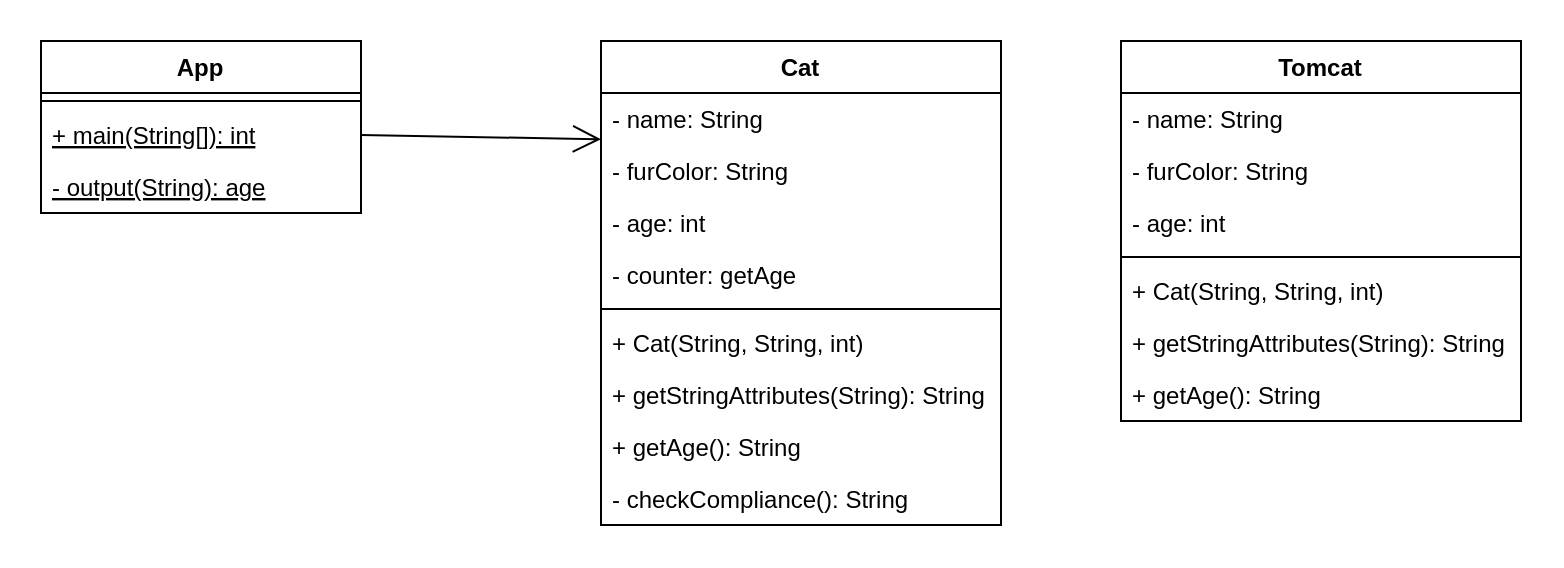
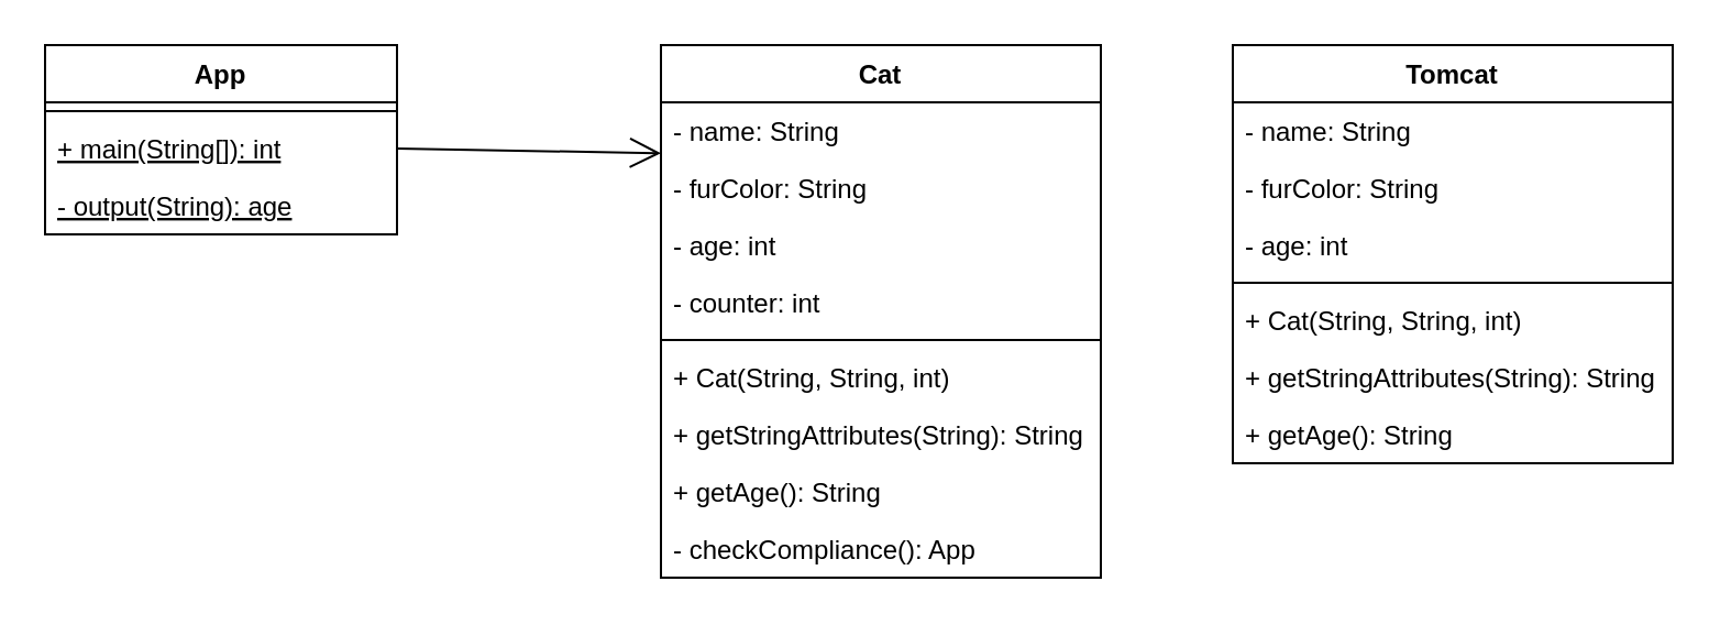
  <mxCell id="0" />
  <mxCell id="1" parent="0" />
  <mxCell id="2" value="Cat" style="swimlane;fontStyle=1;align=center;verticalAlign=top;childLayout=stackLayout;horizontal=1;startSize=26;horizontalStack=0;resizeParent=1;resizeParentMax=0;resizeLast=0;collapsible=1;marginBottom=0;" parent="1" vertex="1"><mxGeometry x="300" y="20" width="200" height="242" as="geometry" /></mxCell>
  <mxCell id="3" value="- name: String" style="text;strokeColor=none;fillColor=none;align=left;verticalAlign=top;spacingLeft=4;spacingRight=4;overflow=hidden;rotatable=0;points=[[0,0.5],[1,0.5]];portConstraint=eastwest;" parent="2" vertex="1"><mxGeometry y="26" width="200" height="26" as="geometry" /></mxCell>
  <mxCell id="4" value="- furColor: String" style="text;strokeColor=none;fillColor=none;align=left;verticalAlign=top;spacingLeft=4;spacingRight=4;overflow=hidden;rotatable=0;points=[[0,0.5],[1,0.5]];portConstraint=eastwest;" parent="2" vertex="1"><mxGeometry y="52" width="200" height="26" as="geometry" /></mxCell>
  <mxCell id="5" value="- age: int" style="text;strokeColor=none;fillColor=none;align=left;verticalAlign=top;spacingLeft=4;spacingRight=4;overflow=hidden;rotatable=0;points=[[0,0.5],[1,0.5]];portConstraint=eastwest;" parent="2" vertex="1"><mxGeometry y="78" width="200" height="26" as="geometry" /></mxCell>
- <mxCell id="6" value="- counter: getAge" style="text;strokeColor=none;fillColor=none;align=left;verticalAlign=top;spacingLeft=4;spacingRight=4;overflow=hidden;rotatable=0;points=[[0,0.5],[1,0.5]];portConstraint=eastwest;" vertex="1" parent="2"><mxGeometry y="104" width="200" height="26" as="geometry" /></mxCell>
+ <mxCell id="6" value="- counter: int" style="text;strokeColor=none;fillColor=none;align=left;verticalAlign=top;spacingLeft=4;spacingRight=4;overflow=hidden;rotatable=0;points=[[0,0.5],[1,0.5]];portConstraint=eastwest;" vertex="1" parent="2"><mxGeometry y="104" width="200" height="26" as="geometry" /></mxCell>
  <mxCell id="7" value="" style="line;strokeWidth=1;fillColor=none;align=left;verticalAlign=middle;spacingTop=-1;spacingLeft=3;spacingRight=3;rotatable=0;labelPosition=right;points=[];portConstraint=eastwest;strokeColor=inherit;" parent="2" vertex="1"><mxGeometry y="130" width="200" height="8" as="geometry" /></mxCell>
  <mxCell id="8" value="+ Cat(String, String, int)" style="text;strokeColor=none;fillColor=none;align=left;verticalAlign=top;spacingLeft=4;spacingRight=4;overflow=hidden;rotatable=0;points=[[0,0.5],[1,0.5]];portConstraint=eastwest;" parent="2" vertex="1"><mxGeometry y="138" width="200" height="26" as="geometry" /></mxCell>
  <mxCell id="9" value="+ getStringAttributes(String): String" style="text;strokeColor=none;fillColor=none;align=left;verticalAlign=top;spacingLeft=4;spacingRight=4;overflow=hidden;rotatable=0;points=[[0,0.5],[1,0.5]];portConstraint=eastwest;" parent="2" vertex="1"><mxGeometry y="164" width="200" height="26" as="geometry" /></mxCell>
  <mxCell id="10" value="+ getAge(): String" style="text;strokeColor=none;fillColor=none;align=left;verticalAlign=top;spacingLeft=4;spacingRight=4;overflow=hidden;rotatable=0;points=[[0,0.5],[1,0.5]];portConstraint=eastwest;" parent="2" vertex="1"><mxGeometry y="190" width="200" height="26" as="geometry" /></mxCell>
- <mxCell id="11" value="- checkCompliance(): String" style="text;strokeColor=none;fillColor=none;align=left;verticalAlign=top;spacingLeft=4;spacingRight=4;overflow=hidden;rotatable=0;points=[[0,0.5],[1,0.5]];portConstraint=eastwest;" vertex="1" parent="2"><mxGeometry y="216" width="200" height="26" as="geometry" /></mxCell>
+ <mxCell id="11" value="- checkCompliance(): App" style="text;strokeColor=none;fillColor=none;align=left;verticalAlign=top;spacingLeft=4;spacingRight=4;overflow=hidden;rotatable=0;points=[[0,0.5],[1,0.5]];portConstraint=eastwest;" vertex="1" parent="2"><mxGeometry y="216" width="200" height="26" as="geometry" /></mxCell>
  <mxCell id="12" value="App" style="swimlane;fontStyle=1;align=center;verticalAlign=top;childLayout=stackLayout;horizontal=1;startSize=26;horizontalStack=0;resizeParent=1;resizeParentMax=0;resizeLast=0;collapsible=1;marginBottom=0;" parent="1" vertex="1"><mxGeometry x="20" y="20" width="160" height="86" as="geometry" /></mxCell>
  <mxCell id="13" value="" style="line;strokeWidth=1;fillColor=none;align=left;verticalAlign=middle;spacingTop=-1;spacingLeft=3;spacingRight=3;rotatable=0;labelPosition=right;points=[];portConstraint=eastwest;strokeColor=inherit;" parent="12" vertex="1"><mxGeometry y="26" width="160" height="8" as="geometry" /></mxCell>
  <mxCell id="14" value="+ main(String[]): int" style="text;strokeColor=none;fillColor=none;align=left;verticalAlign=top;spacingLeft=4;spacingRight=4;overflow=hidden;rotatable=0;points=[[0,0.5],[1,0.5]];portConstraint=eastwest;fontStyle=4" parent="12" vertex="1"><mxGeometry y="34" width="160" height="26" as="geometry" /></mxCell>
  <mxCell id="15" value="- output(String): age" style="text;strokeColor=none;fillColor=none;align=left;verticalAlign=top;spacingLeft=4;spacingRight=4;overflow=hidden;rotatable=0;points=[[0,0.5],[1,0.5]];portConstraint=eastwest;fontStyle=4" parent="12" vertex="1"><mxGeometry y="60" width="160" height="26" as="geometry" /></mxCell>
  <mxCell id="16" value="" style="endArrow=open;endFill=1;endSize=12;html=1;exitX=1;exitY=0.5;exitDx=0;exitDy=0;entryX=0;entryY=0.89;entryDx=0;entryDy=0;entryPerimeter=0;" parent="1" source="14" target="3" edge="1"><mxGeometry width="160" relative="1" as="geometry"><mxPoint x="140" y="170" as="sourcePoint" /><mxPoint x="240" y="160" as="targetPoint" /></mxGeometry></mxCell>
  <mxCell id="17" value="Tomcat" style="swimlane;fontStyle=1;align=center;verticalAlign=top;childLayout=stackLayout;horizontal=1;startSize=26;horizontalStack=0;resizeParent=1;resizeParentMax=0;resizeLast=0;collapsible=1;marginBottom=0;" vertex="1" parent="1"><mxGeometry x="560" y="20" width="200" height="190" as="geometry" /></mxCell>
  <mxCell id="18" value="- name: String" style="text;strokeColor=none;fillColor=none;align=left;verticalAlign=top;spacingLeft=4;spacingRight=4;overflow=hidden;rotatable=0;points=[[0,0.5],[1,0.5]];portConstraint=eastwest;" vertex="1" parent="17"><mxGeometry y="26" width="200" height="26" as="geometry" /></mxCell>
  <mxCell id="19" value="- furColor: String" style="text;strokeColor=none;fillColor=none;align=left;verticalAlign=top;spacingLeft=4;spacingRight=4;overflow=hidden;rotatable=0;points=[[0,0.5],[1,0.5]];portConstraint=eastwest;" vertex="1" parent="17"><mxGeometry y="52" width="200" height="26" as="geometry" /></mxCell>
  <mxCell id="20" value="- age: int" style="text;strokeColor=none;fillColor=none;align=left;verticalAlign=top;spacingLeft=4;spacingRight=4;overflow=hidden;rotatable=0;points=[[0,0.5],[1,0.5]];portConstraint=eastwest;" vertex="1" parent="17"><mxGeometry y="78" width="200" height="26" as="geometry" /></mxCell>
  <mxCell id="21" value="" style="line;strokeWidth=1;fillColor=none;align=left;verticalAlign=middle;spacingTop=-1;spacingLeft=3;spacingRight=3;rotatable=0;labelPosition=right;points=[];portConstraint=eastwest;strokeColor=inherit;" vertex="1" parent="17"><mxGeometry y="104" width="200" height="8" as="geometry" /></mxCell>
  <mxCell id="22" value="+ Cat(String, String, int)" style="text;strokeColor=none;fillColor=none;align=left;verticalAlign=top;spacingLeft=4;spacingRight=4;overflow=hidden;rotatable=0;points=[[0,0.5],[1,0.5]];portConstraint=eastwest;" vertex="1" parent="17"><mxGeometry y="112" width="200" height="26" as="geometry" /></mxCell>
  <mxCell id="23" value="+ getStringAttributes(String): String" style="text;strokeColor=none;fillColor=none;align=left;verticalAlign=top;spacingLeft=4;spacingRight=4;overflow=hidden;rotatable=0;points=[[0,0.5],[1,0.5]];portConstraint=eastwest;" vertex="1" parent="17"><mxGeometry y="138" width="200" height="26" as="geometry" /></mxCell>
  <mxCell id="24" value="+ getAge(): String" style="text;strokeColor=none;fillColor=none;align=left;verticalAlign=top;spacingLeft=4;spacingRight=4;overflow=hidden;rotatable=0;points=[[0,0.5],[1,0.5]];portConstraint=eastwest;" vertex="1" parent="17"><mxGeometry y="164" width="200" height="26" as="geometry" /></mxCell>
